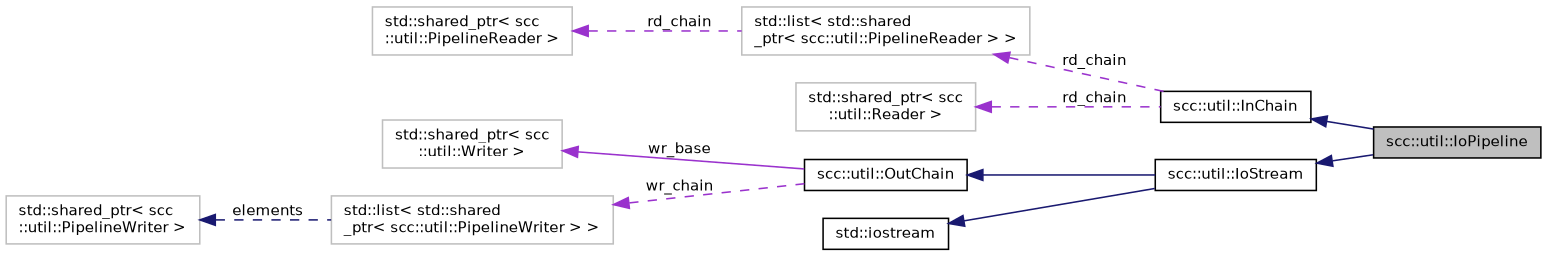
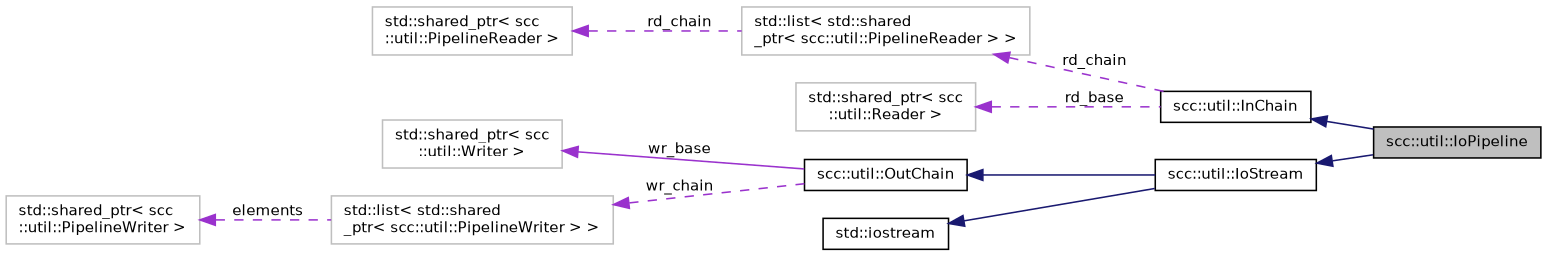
  digraph {
    rankdir=LR
    node [color=grey75 fillcolor=white fontname=Helvetica fontsize=10 shape=record style=filled]
    edge [color=darkorchid3 dir=back fontname=Helvetica fontsize=10 labelfontname=Helvetica labelfontsize=10 style=solid]
    n1 [color=black fillcolor=grey75 fontcolor=black height=0.2 label="scc::util::IoPipeline" width=0.4]
    n2 [color=black height=0.2 label="scc::util::InChain" width=0.4]
    n3 [height=0.2 label="std::list\< std::shared\l_ptr\< scc::util::PipelineReader \> \>" width=0.4]
    n4 [height=0.2 label="std::shared_ptr\< scc\l::util::PipelineReader \>" width=0.4]
    n5 [height=0.2 label="std::shared_ptr\< scc\l::util::Reader \>" width=0.4]
    n6 [color=black height=0.2 label="scc::util::OutChain" width=0.4]
    n7 [color=black height=0.2 label="scc::util::IoStream" width=0.4]
    n8 [height=0.2 label="std::shared_ptr\< scc\l::util::Writer \>" width=0.4]
    n9 [height=0.2 label="std::list\< std::shared\l_ptr\< scc::util::PipelineWriter \> \>" width=0.4]
    n10 [height=0.2 label="std::shared_ptr\< scc\l::util::PipelineWriter \>" width=0.4]
    n11 [color=black height=0.2 label="std::iostream" width=0.4]
    n2 -> n1 [color=midnightblue]
    n3 -> n2 [label=" rd_chain" style=dashed]
    n4 -> n3 [label=" rd_chain" style=dashed]
-   n5 -> n2 [label=" rd_chain" style=dashed]
+   n5 -> n2 [label=" rd_base" style=dashed]
    n6 -> n7 [color=midnightblue]
    n7 -> n1 [color=midnightblue]
    n8 -> n6 [label=" wr_base"]
    n9 -> n6 [label=" wr_chain" style=dashed]
-   n10 -> n9 [color=midnightblue label=" elements" style=dashed]
+   n10 -> n9 [label=" elements" style=dashed]
    n11 -> n7 [color=midnightblue]
  }
